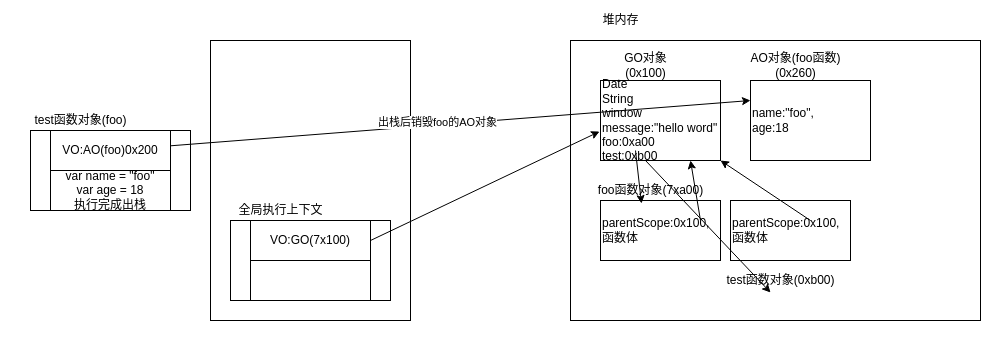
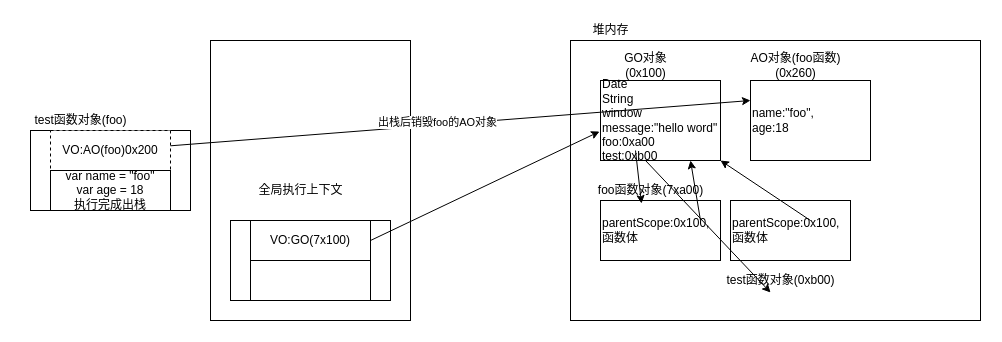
  <mxCell id="0" />
  <mxCell id="1" parent="0" />
  <mxCell id="2" value="" style="rounded=0;whiteSpace=wrap;html=1;" vertex="1" parent="1"><mxGeometry x="570" y="40" width="410" height="280" as="geometry" /></mxCell>
- <mxCell id="3" value="堆内存" style="text;html=1;align=center;verticalAlign=middle;resizable=0;points=[];autosize=1;strokeColor=none;" vertex="1" parent="1"><mxGeometry x="595" y="10" width="50" height="20" as="geometry" /></mxCell>
+ <mxCell id="3" value="堆内存" style="text;html=1;align=center;verticalAlign=middle;resizable=0;points=[];autosize=1;strokeColor=none;" vertex="1" parent="1"><mxGeometry x="585" y="20" width="50" height="20" as="geometry" /></mxCell>
  <mxCell id="4" value="Date&lt;br&gt;String&lt;br&gt;&lt;div&gt;&lt;span&gt;window&lt;/span&gt;&lt;/div&gt;&lt;div&gt;&lt;span&gt;message:&quot;hello word&quot;&lt;/span&gt;&lt;/div&gt;&lt;div&gt;&lt;span&gt;foo:0xa00&lt;/span&gt;&lt;/div&gt;&lt;div&gt;&lt;span&gt;test:0xb00&lt;/span&gt;&lt;/div&gt;" style="rounded=0;whiteSpace=wrap;html=1;align=left;" vertex="1" parent="1"><mxGeometry x="600" y="80" width="120" height="80" as="geometry" /></mxCell>
  <mxCell id="5" value="GO对象&lt;br&gt;(0x100)" style="text;html=1;align=center;verticalAlign=middle;resizable=0;points=[];autosize=1;strokeColor=none;" vertex="1" parent="1"><mxGeometry x="615" y="50" width="60" height="30" as="geometry" /></mxCell>
  <mxCell id="6" value="" style="rounded=0;whiteSpace=wrap;html=1;" vertex="1" parent="1"><mxGeometry x="210" y="40" width="200" height="280" as="geometry" /></mxCell>
  <mxCell id="7" value="" style="rounded=0;whiteSpace=wrap;html=1;" vertex="1" parent="1"><mxGeometry x="230" y="220" width="160" height="80" as="geometry" /></mxCell>
- <mxCell id="8" value="全局执行上下文" style="text;html=1;align=center;verticalAlign=middle;resizable=0;points=[];autosize=1;strokeColor=none;" vertex="1" parent="1"><mxGeometry x="230" y="200" width="100" height="20" as="geometry" /></mxCell>
+ <mxCell id="8" value="全局执行上下文" style="text;html=1;align=center;verticalAlign=middle;resizable=0;points=[];autosize=1;strokeColor=none;" vertex="1" parent="1"><mxGeometry x="250" y="180" width="100" height="20" as="geometry" /></mxCell>
  <mxCell id="9" value="VO:GO(7x100)" style="rounded=0;whiteSpace=wrap;html=1;" vertex="1" parent="1"><mxGeometry x="250" y="220" width="120" height="40" as="geometry" /></mxCell>
  <mxCell id="10" value="" style="rounded=0;whiteSpace=wrap;html=1;" vertex="1" parent="1"><mxGeometry x="250" y="260" width="120" height="40" as="geometry" /></mxCell>
  <mxCell id="11" value="parentScope:0x100,&lt;br&gt;函数体" style="rounded=0;whiteSpace=wrap;html=1;align=left;" vertex="1" parent="1"><mxGeometry x="600" y="200" width="120" height="60" as="geometry" /></mxCell>
  <mxCell id="12" value="foo函数对象(7xa00)" style="text;html=1;align=center;verticalAlign=middle;resizable=0;points=[];autosize=1;strokeColor=none;" vertex="1" parent="1"><mxGeometry x="590" y="180" width="120" height="20" as="geometry" /></mxCell>
  <mxCell id="13" value="" style="endArrow=classic;html=1;entryX=0.425;entryY=1.15;entryDx=0;entryDy=0;entryPerimeter=0;" edge="1" parent="1" target="12"><mxGeometry width="50" height="50" relative="1" as="geometry"><mxPoint x="635" y="150" as="sourcePoint" /><mxPoint x="655" y="220" as="targetPoint" /></mxGeometry></mxCell>
  <mxCell id="14" value="" style="endArrow=classic;html=1;entryX=0.75;entryY=1;entryDx=0;entryDy=0;" edge="1" parent="1" target="4"><mxGeometry width="50" height="50" relative="1" as="geometry"><mxPoint x="700" y="220" as="sourcePoint" /><mxPoint x="706" y="273" as="targetPoint" /></mxGeometry></mxCell>
  <mxCell id="15" value="parentScope:0x100,&lt;br&gt;函数体" style="rounded=0;whiteSpace=wrap;html=1;align=left;" vertex="1" parent="1"><mxGeometry x="730" y="200" width="120" height="60" as="geometry" /></mxCell>
  <mxCell id="16" value="test函数对象(0xb00)" style="text;html=1;align=center;verticalAlign=middle;resizable=0;points=[];autosize=1;strokeColor=none;" vertex="1" parent="1"><mxGeometry x="720" y="270" width="120" height="20" as="geometry" /></mxCell>
  <mxCell id="17" value="" style="endArrow=classic;html=1;entryX=0.417;entryY=1.1;entryDx=0;entryDy=0;entryPerimeter=0;" edge="1" parent="1" target="16"><mxGeometry width="50" height="50" relative="1" as="geometry"><mxPoint x="645" y="160" as="sourcePoint" /><mxPoint x="651" y="213" as="targetPoint" /></mxGeometry></mxCell>
  <mxCell id="18" value="" style="endArrow=classic;html=1;" edge="1" parent="1" target="4"><mxGeometry width="50" height="50" relative="1" as="geometry"><mxPoint x="810" y="220" as="sourcePoint" /><mxPoint x="800" y="160" as="targetPoint" /></mxGeometry></mxCell>
  <mxCell id="19" value="" style="rounded=0;whiteSpace=wrap;html=1;" vertex="1" parent="1"><mxGeometry x="30" y="130" width="160" height="80" as="geometry" /></mxCell>
  <mxCell id="20" value="test函数对象(foo)" style="text;html=1;align=center;verticalAlign=middle;resizable=0;points=[];autosize=1;strokeColor=none;" vertex="1" parent="1"><mxGeometry x="20" y="110" width="120" height="20" as="geometry" /></mxCell>
- <mxCell id="21" value="VO:AO(foo)0x200" style="rounded=0;whiteSpace=wrap;html=1;" vertex="1" parent="1"><mxGeometry x="50" y="130" width="120" height="40" as="geometry" /></mxCell>
+ <mxCell id="21" value="VO:AO(foo)0x200" style="rounded=0;whiteSpace=wrap;html=1;dashed=1;" vertex="1" parent="1"><mxGeometry x="50" y="130" width="120" height="40" as="geometry" /></mxCell>
  <mxCell id="22" value="var name = &quot;foo&quot;&lt;br&gt;var age = 18&lt;br&gt;执行完成出栈" style="rounded=0;whiteSpace=wrap;html=1;" vertex="1" parent="1"><mxGeometry x="50" y="170" width="120" height="40" as="geometry" /></mxCell>
  <mxCell id="23" value="name:&quot;foo&quot;,&lt;br&gt;age:18" style="rounded=0;whiteSpace=wrap;html=1;align=left;" vertex="1" parent="1"><mxGeometry x="750" y="80" width="120" height="80" as="geometry" /></mxCell>
  <mxCell id="24" value="AO对象(foo函数)&lt;br&gt;(0x260)" style="text;html=1;align=center;verticalAlign=middle;resizable=0;points=[];autosize=1;strokeColor=none;" vertex="1" parent="1"><mxGeometry x="740" y="50" width="110" height="30" as="geometry" /></mxCell>
  <mxCell id="25" value="" style="endArrow=classic;html=1;entryX=0;entryY=0.25;entryDx=0;entryDy=0;" edge="1" parent="1" source="21" target="23"><mxGeometry width="50" height="50" relative="1" as="geometry"><mxPoint x="450" y="190" as="sourcePoint" /><mxPoint x="500" y="140" as="targetPoint" /></mxGeometry></mxCell>
  <mxCell id="26" value="出栈后销毁foo的AO对象" style="edgeLabel;html=1;align=center;verticalAlign=middle;resizable=0;points=[];rotation=0;" vertex="1" connectable="0" parent="25"><mxGeometry x="-0.078" y="3" relative="1" as="geometry"><mxPoint as="offset" /></mxGeometry></mxCell>
  <mxCell id="27" value="" style="endArrow=classic;html=1;exitX=1;exitY=0.5;exitDx=0;exitDy=0;entryX=-0.008;entryY=0.638;entryDx=0;entryDy=0;entryPerimeter=0;" edge="1" parent="1" source="9" target="4"><mxGeometry width="50" height="50" relative="1" as="geometry"><mxPoint x="490" y="190" as="sourcePoint" /><mxPoint x="540" y="140" as="targetPoint" /></mxGeometry></mxCell>
